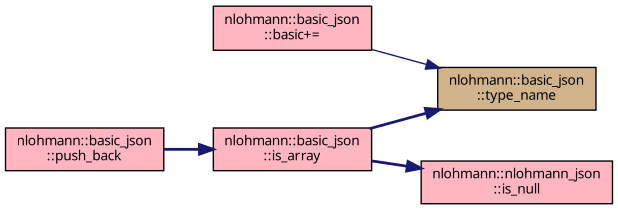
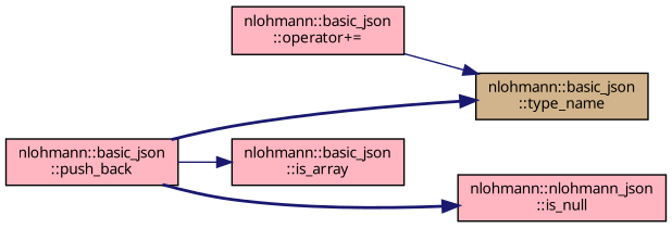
  digraph {
    fontname="Noto Sans"
    rankdir=LR
    node [color=black fillcolor=lightpink fontname="Noto Sans" fontsize=10 shape=record style=filled]
    edge [color=midnightblue fontname="Noto Sans" fontsize=10 labelfontname=Helvetica labelfontsize=10 style=solid]
-   n1 [fontcolor=black height=0.2 label="nlohmann::basic_json\l::basic+=" width=0.4]
+   n1 [fontcolor=black height=0.2 label="nlohmann::basic_json\l::operator+=" width=0.4]
    n2 [fillcolor=tan height=0.2 label="nlohmann::basic_json\l::type_name" width=0.4]
    n3 [height=0.2 label="nlohmann::basic_json\l::push_back" width=0.4]
    n4 [height=0.2 label="nlohmann::nlohmann_json\l::is_null" width=0.4]
    n5 [height=0.2 label="nlohmann::basic_json\l::is_array" width=0.4]
    n1 -> n2
-   n5 -> n2 [style=bold]
-   n5 -> n4 [style=bold]
-   n3 -> n5 [style=bold]
+   n3 -> n2 [style=bold]
+   n3 -> n4 [style=bold]
+   n3 -> n5
  }
